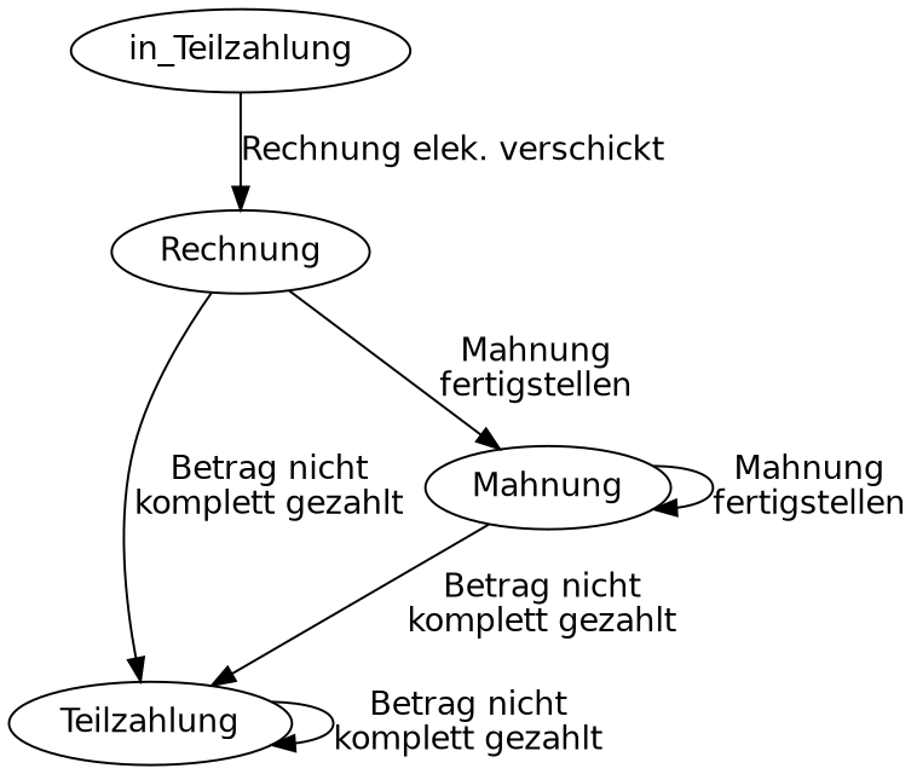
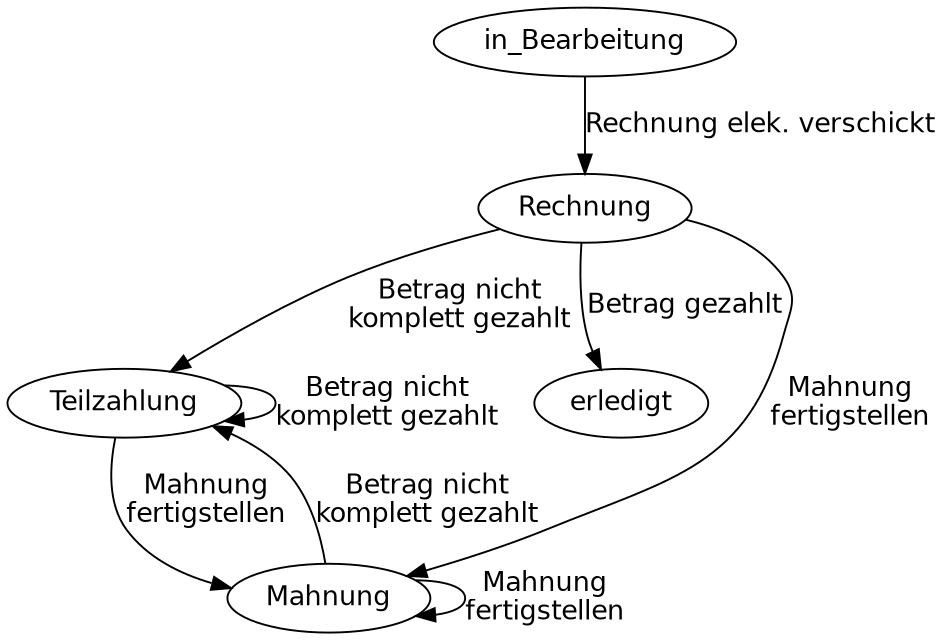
  digraph {
    compound=true
    fontname="DejaVu Sans"
    fontsize=08
    node [fontname="DejaVu Sans"]
    edge [fontname="DejaVu Sans"]
-   in_Bearbeitung [label=in_Teilzahlung]
+   in_Bearbeitung
    Rechnung
    Teilzahlung
+   erledigt
    Mahnung
    subgraph sub_1 {
      in_Bearbeitung
      Rechnung
      Teilzahlung
+     erledigt
      Mahnung
    }
    in_Bearbeitung -> Rechnung [label="Rechnung elek. verschickt"]
    Rechnung -> Teilzahlung [label="Betrag nicht\nkomplett gezahlt"]
+   Rechnung -> erledigt [label="Betrag gezahlt"]
    Rechnung -> Mahnung [label="Mahnung\nfertigstellen"]
    Teilzahlung -> Teilzahlung [label="Betrag nicht\nkomplett gezahlt"]
+   Teilzahlung -> Mahnung [label="Mahnung\nfertigstellen"]
    Mahnung -> Teilzahlung [label="Betrag nicht\nkomplett gezahlt"]
    Mahnung -> Mahnung [label="Mahnung\nfertigstellen"]
  }
